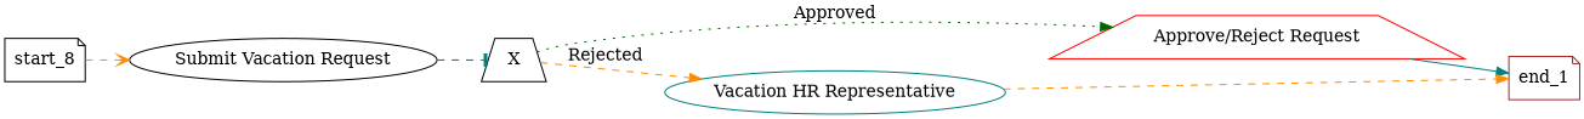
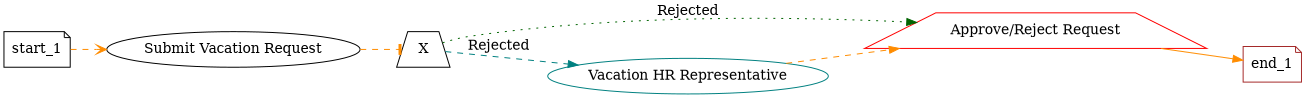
  digraph {
    rankdir=LR
    node [color=black shape=ellipse]
    edge [arrowhead=normal color=darkorange style=dashed]
    n1 [label="Submit Vacation Request"]
-   start_1 [shape=note label=start_8]
+   start_1 [shape=note]
    n3 [label=X shape=trapezium]
    n4 [color=red label="Approve/Reject Request" shape=trapezium]
    n5 [color=teal label="Vacation HR Representative"]
    end_1 [color=brown shape=note]
-   n1 -> n3 [arrowhead=tee color=teal]
+   n1 -> n3 [arrowhead=tee]
    start_1 -> n1 [arrowhead=vee]
-   n3 -> n4 [color=darkgreen label=Approved style=dotted]
-   n3 -> n5 [label=Rejected]
-   n4 -> end_1 [color=teal style=solid]
-   n5 -> end_1
+   n3 -> n4 [color=darkgreen label=Rejected style=dotted]
+   n3 -> n5 [color=teal label=Rejected]
+   n4 -> end_1 [style=solid]
+   n5 -> n4
  }
